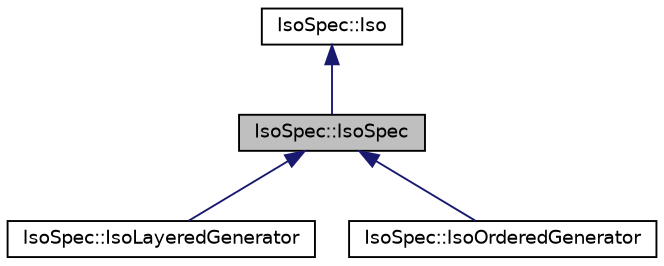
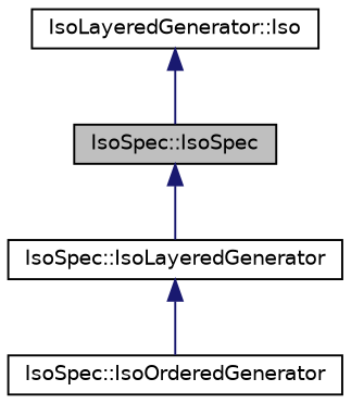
  digraph {
    rankdir=TB
    node [color=black fillcolor=white fontname=Helvetica fontsize=10 shape=record style=filled]
    edge [color=midnightblue dir=back fontname=Helvetica fontsize=10 labelfontname=Helvetica labelfontsize=10 style=solid]
    n1 [fillcolor=grey75 fontcolor=black height=0.2 label="IsoSpec::IsoSpec" width=0.4]
    n2 [height=0.2 label="IsoSpec::IsoLayeredGenerator" width=0.4]
    n3 [height=0.2 label="IsoSpec::IsoOrderedGenerator" width=0.4]
-   n4 [height=0.2 label="IsoSpec::Iso" width=0.4]
+   n4 [height=0.2 label="IsoLayeredGenerator::Iso" width=0.4]
    n1 -> n2
-   n1 -> n3
+   n2 -> n3
    n4 -> n1
  }
